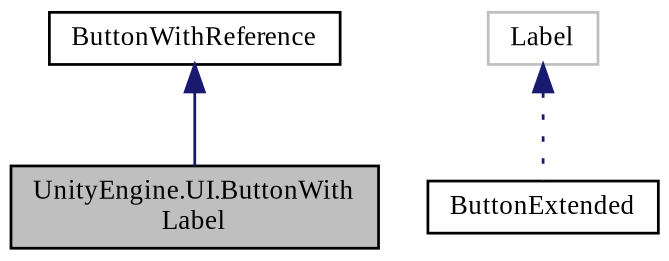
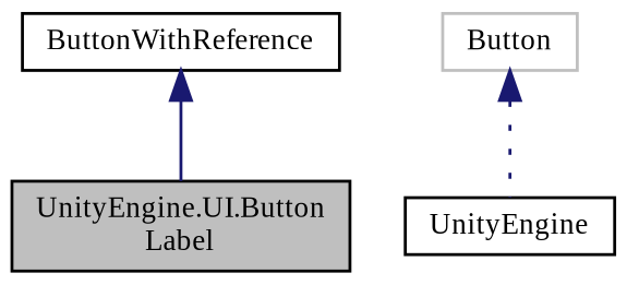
  digraph {
    fontname="Liberation Serif"
    node [color=black fillcolor=white fontname="Liberation Serif" fontsize=10 shape=record style=filled]
    edge [color=midnightblue dir=back fontname="Liberation Serif" fontsize=10 labelfontname=FreeSans labelfontsize=10]
-   n1 [fillcolor=grey75 fontcolor=black height=0.2 label="UnityEngine.UI.ButtonWith\lLabel" width=0.4]
+   n1 [fillcolor=grey75 fontcolor=black height=0.2 label="UnityEngine.UI.Button\lLabel" width=0.4]
    n2 [height=0.2 label=ButtonWithReference width=0.4]
-   n3 [height=0.2 label=ButtonExtended width=0.4]
-   n4 [color=grey75 height=0.2 label=Label width=0.4]
+   n3 [height=0.2 label=UnityEngine width=0.4]
+   n4 [color=grey75 height=0.2 label=Button width=0.4]
    n2 -> n1 [style=solid]
    n4 -> n3 [style=dotted]
  }
